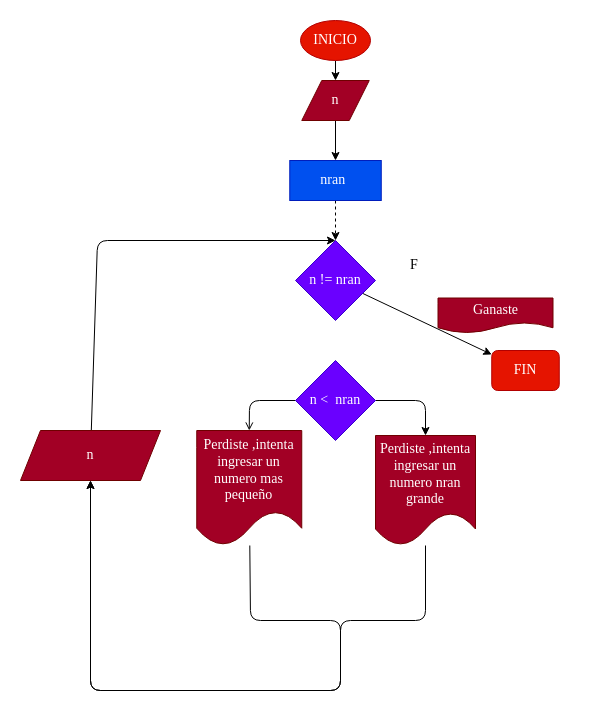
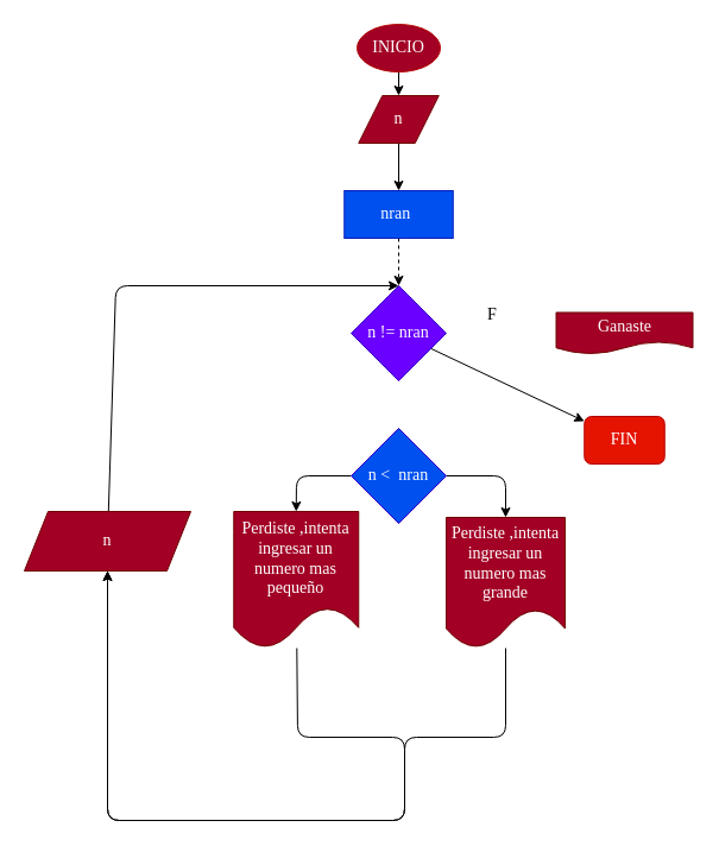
  <mxCell id="0" />
  <mxCell id="1" parent="0" />
  <mxCell id="2" value="" style="edgeStyle=none;html=1;fontStyle=0" edge="1" parent="1" source="3" target="5"><mxGeometry relative="1" as="geometry" /></mxCell>
- <mxCell id="3" value="INICIO" style="ellipse;whiteSpace=wrap;html=1;fillColor=#e51400;fontColor=#ffffff;strokeColor=#B20000;fontFamily=Comic Sans MS;fontStyle=0;fontSize=14;" parent="1" vertex="1"><mxGeometry x="300.01" y="20" width="70" height="40" as="geometry" /></mxCell>
+ <mxCell id="3" value="INICIO" style="ellipse;whiteSpace=wrap;html=1;fillColor=#a20025;fontColor=#ffffff;strokeColor=#B20000;fontFamily=Comic Sans MS;fontStyle=0;fontSize=14;" parent="1" vertex="1"><mxGeometry x="300.01" y="20" width="70" height="40" as="geometry" /></mxCell>
  <mxCell id="4" value="" style="edgeStyle=none;html=1;fontFamily=Comic Sans MS;fontSize=14;" edge="1" parent="1" source="5" target="16"><mxGeometry relative="1" as="geometry" /></mxCell>
  <mxCell id="5" value="n" style="shape=parallelogram;perimeter=parallelogramPerimeter;whiteSpace=wrap;html=1;fixedSize=1;fillColor=#a20025;fontColor=#ffffff;strokeColor=#6F0000;fontFamily=Comic Sans MS;fontStyle=0;fontSize=14;" parent="1" vertex="1"><mxGeometry x="301.26" y="80" width="67.5" height="40" as="geometry" /></mxCell>
  <mxCell id="6" value="" style="edgeStyle=none;html=1;fontFamily=Comic Sans MS;fontSize=14;" edge="1" parent="1" source="7" target="9"><mxGeometry relative="1" as="geometry" /></mxCell>
  <mxCell id="7" value="n != nran" style="rhombus;whiteSpace=wrap;html=1;fillColor=#6a00ff;fontColor=#ffffff;strokeColor=#3700CC;fontFamily=Comic Sans MS;fontStyle=0;fontSize=14;" parent="1" vertex="1"><mxGeometry x="295" y="240" width="80" height="80" as="geometry" /></mxCell>
- <mxCell id="8" value="Ganaste" style="shape=document;whiteSpace=wrap;html=1;boundedLbl=1;fillColor=#a20025;fontColor=#ffffff;strokeColor=#6F0000;fontFamily=Comic Sans MS;fontStyle=0;fontSize=14;" parent="1" vertex="1"><mxGeometry x="437.5" y="297.5" width="115" height="35" as="geometry" /></mxCell>
+ <mxCell id="8" value="Ganaste" style="shape=document;whiteSpace=wrap;html=1;boundedLbl=1;fillColor=#a20025;fontColor=#ffffff;strokeColor=#6F0000;fontFamily=Comic Sans MS;fontStyle=0;fontSize=14;" parent="1" vertex="1"><mxGeometry x="467.5" y="262.5" width="115" height="35" as="geometry" /></mxCell>
  <mxCell id="9" value="FIN" style="whiteSpace=wrap;html=1;fillColor=#e51400;fontColor=#ffffff;strokeColor=#B20000;fontFamily=Comic Sans MS;fontStyle=0;fontSize=14;rounded=1;" parent="1" vertex="1"><mxGeometry x="491.25" y="350" width="67.5" height="40" as="geometry" /></mxCell>
  <mxCell id="10" style="edgeStyle=none;html=1;entryX=0.5;entryY=1;entryDx=0;entryDy=0;fontFamily=Comic Sans MS;fontSize=14;" edge="1" parent="1" source="11" target="13"><mxGeometry relative="1" as="geometry"><Array as="points"><mxPoint x="425" y="620" /><mxPoint x="340" y="620" /><mxPoint x="340" y="690" /><mxPoint x="220" y="690" /><mxPoint x="90" y="690" /></Array></mxGeometry></mxCell>
- <mxCell id="11" value="Perdiste ,intenta ingresar un numero nran grande" style="shape=document;whiteSpace=wrap;html=1;boundedLbl=1;fillColor=#a20025;strokeColor=#6F0000;fontColor=#ffffff;fontFamily=Comic Sans MS;fontStyle=0;fontSize=14;" parent="1" vertex="1"><mxGeometry x="375" y="435" width="100" height="110" as="geometry" /></mxCell>
+ <mxCell id="11" value="Perdiste ,intenta ingresar un numero mas grande" style="shape=document;whiteSpace=wrap;html=1;boundedLbl=1;fillColor=#a20025;strokeColor=#6F0000;fontColor=#ffffff;fontFamily=Comic Sans MS;fontStyle=0;fontSize=14;" parent="1" vertex="1"><mxGeometry x="375" y="435" width="100" height="110" as="geometry" /></mxCell>
  <mxCell id="12" style="edgeStyle=none;html=1;entryX=0.5;entryY=0;entryDx=0;entryDy=0;fontFamily=Comic Sans MS;fontStyle=0;fontSize=14;" parent="1" source="13" target="7" edge="1"><mxGeometry relative="1" as="geometry"><Array as="points"><mxPoint x="97" y="240" /></Array></mxGeometry></mxCell>
  <mxCell id="13" value="n" style="shape=parallelogram;perimeter=parallelogramPerimeter;whiteSpace=wrap;html=1;fixedSize=1;fillColor=#a20025;fontColor=#ffffff;strokeColor=#6F0000;fontFamily=Comic Sans MS;fontStyle=0;fontSize=14;" parent="1" vertex="1"><mxGeometry x="20" y="430" width="140" height="50" as="geometry" /></mxCell>
  <mxCell id="14" value="F" style="text;html=1;strokeColor=none;fillColor=none;align=center;verticalAlign=middle;whiteSpace=wrap;rounded=0;fontFamily=Comic Sans MS;fontStyle=0;fontSize=14;fontColor=default;" parent="1" vertex="1"><mxGeometry x="384" y="250" width="60" height="30" as="geometry" /></mxCell>
  <mxCell id="15" value="" style="edgeStyle=none;html=1;fontFamily=Comic Sans MS;fontSize=14;dashed=1;" edge="1" parent="1" source="16" target="7"><mxGeometry relative="1" as="geometry" /></mxCell>
  <mxCell id="16" value="nran&amp;nbsp;" style="rounded=0;whiteSpace=wrap;html=1;fontFamily=Comic Sans MS;fontSize=14;fontStyle=0;fillColor=#0050ef;fontColor=#ffffff;strokeColor=#001DBC;" vertex="1" parent="1"><mxGeometry x="289.27" y="160" width="91.49" height="40" as="geometry" /></mxCell>
- <mxCell id="17" style="edgeStyle=none;html=1;entryX=0.5;entryY=0;entryDx=0;entryDy=0;fontFamily=Comic Sans MS;fontSize=14;endArrow=open;" edge="1" parent="1" source="19" target="21"><mxGeometry relative="1" as="geometry"><Array as="points"><mxPoint x="249" y="400" /></Array></mxGeometry></mxCell>
+ <mxCell id="17" style="edgeStyle=none;html=1;entryX=0.5;entryY=0;entryDx=0;entryDy=0;fontFamily=Comic Sans MS;fontSize=14;" edge="1" parent="1" source="19" target="21"><mxGeometry relative="1" as="geometry"><Array as="points"><mxPoint x="249" y="400" /></Array></mxGeometry></mxCell>
  <mxCell id="18" style="edgeStyle=none;html=1;entryX=0.5;entryY=0;entryDx=0;entryDy=0;fontFamily=Comic Sans MS;fontSize=14;" edge="1" parent="1" source="19" target="11"><mxGeometry relative="1" as="geometry"><Array as="points"><mxPoint x="425" y="400" /></Array></mxGeometry></mxCell>
- <mxCell id="19" value="n &amp;lt;&amp;nbsp; nran" style="rhombus;whiteSpace=wrap;html=1;fontFamily=Comic Sans MS;fontSize=14;fillColor=#6a00ff;fontColor=#ffffff;strokeColor=#3700CC;" vertex="1" parent="1"><mxGeometry x="295" y="360" width="80" height="80" as="geometry" /></mxCell>
+ <mxCell id="19" value="n &amp;lt;&amp;nbsp; nran" style="rhombus;whiteSpace=wrap;html=1;fontFamily=Comic Sans MS;fontSize=14;fillColor=#0050ef;fontColor=#ffffff;strokeColor=#3700CC;" vertex="1" parent="1"><mxGeometry x="295" y="360" width="80" height="80" as="geometry" /></mxCell>
  <mxCell id="20" style="edgeStyle=none;html=1;entryX=0.5;entryY=1;entryDx=0;entryDy=0;fontFamily=Comic Sans MS;fontSize=14;" edge="1" parent="1" source="21" target="13"><mxGeometry relative="1" as="geometry"><Array as="points"><mxPoint x="250" y="620" /><mxPoint x="340" y="620" /><mxPoint x="340" y="690" /><mxPoint x="90" y="690" /></Array></mxGeometry></mxCell>
  <mxCell id="21" value="&lt;span style=&quot;color: rgb(255 , 255 , 255)&quot;&gt;Perdiste ,intenta ingresar un numero mas pequeño&lt;/span&gt;" style="shape=document;whiteSpace=wrap;html=1;boundedLbl=1;fontFamily=Comic Sans MS;fontSize=14;fillColor=#a20025;fontColor=#ffffff;strokeColor=#6F0000;" vertex="1" parent="1"><mxGeometry x="196.26" y="430" width="105" height="115" as="geometry" /></mxCell>
